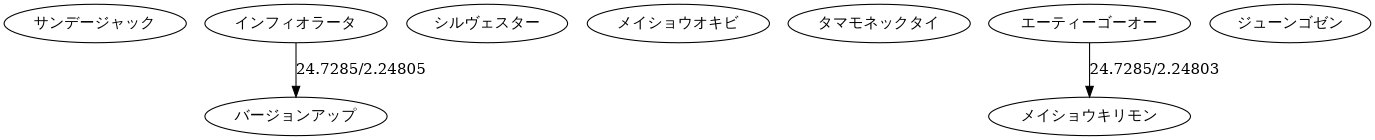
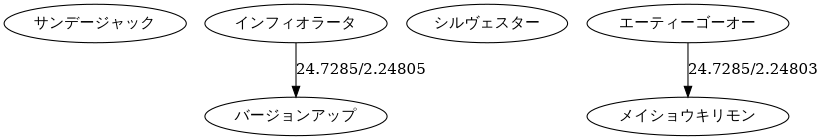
  digraph {
    n1 [label="サンデージャック"]
    n2 [label="バージョンアップ"]
    n3 [label="シルヴェスター"]
-   n4 [label="メイショウオキビ"]
-   n5 [label="タマモネックタイ"]
    n6 [label="エーティーゴーオー"]
    n7 [label="メイショウキリモン"]
-   n8 [label="ジューンゴゼン"]
    n9 [label="インフィオラータ"]
    n6 -> n7 [label="24.7285/2.24803"]
    n9 -> n2 [label="24.7285/2.24805"]
  }
